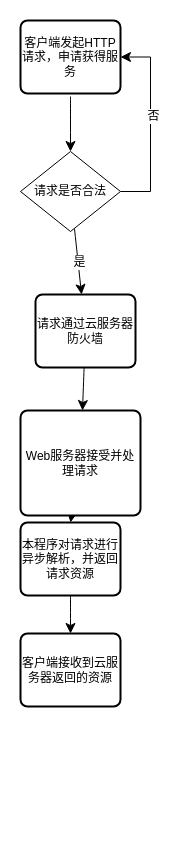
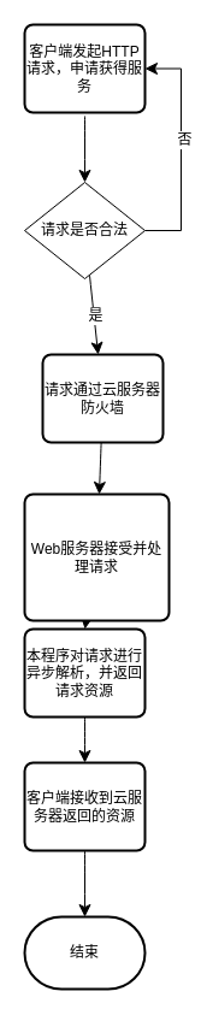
  <mxCell id="0" />
  <mxCell id="1" parent="0" />
  <mxCell id="2" style="edgeStyle=none;curved=1;rounded=0;orthogonalLoop=1;jettySize=auto;html=1;fontSize=12;startSize=8;endSize=8;" edge="1" parent="1" target="7"><mxGeometry relative="1" as="geometry"><mxPoint x="70" y="96" as="sourcePoint" /></mxGeometry></mxCell>
  <mxCell id="3" style="edgeStyle=orthogonalEdgeStyle;rounded=0;orthogonalLoop=1;jettySize=auto;html=1;entryX=1;entryY=0.5;entryDx=0;entryDy=0;fontSize=12;startSize=8;endSize=8;" edge="1" parent="1" source="7" target="12"><mxGeometry relative="1" as="geometry"><mxPoint x="130" y="56" as="targetPoint" /><Array as="points"><mxPoint x="150" y="191" /><mxPoint x="150" y="57" /></Array></mxGeometry></mxCell>
  <mxCell id="4" value="否" style="edgeLabel;html=1;align=center;verticalAlign=middle;resizable=0;points=[];fontSize=12;" vertex="1" connectable="0" parent="3"><mxGeometry x="0.085" y="-2" relative="1" as="geometry"><mxPoint as="offset" /></mxGeometry></mxCell>
  <mxCell id="5" style="edgeStyle=none;curved=1;rounded=0;orthogonalLoop=1;jettySize=auto;html=1;fontSize=12;startSize=8;endSize=8;" edge="1" parent="1" source="7" target="9"><mxGeometry relative="1" as="geometry" /></mxCell>
  <mxCell id="6" value="是" style="edgeLabel;html=1;align=center;verticalAlign=middle;resizable=0;points=[];fontSize=12;" vertex="1" connectable="0" parent="5"><mxGeometry x="0.023" y="1" relative="1" as="geometry"><mxPoint as="offset" /></mxGeometry></mxCell>
  <mxCell id="7" value="请求是否合法" style="rhombus;whiteSpace=wrap;html=1;" vertex="1" parent="1"><mxGeometry x="20" y="151" width="100" height="80" as="geometry" /></mxCell>
  <mxCell id="8" style="edgeStyle=none;curved=1;rounded=0;orthogonalLoop=1;jettySize=auto;html=1;fontSize=12;startSize=8;endSize=8;" edge="1" parent="1" source="9" target="11"><mxGeometry relative="1" as="geometry" /></mxCell>
  <mxCell id="9" value="请求通过云服务器防火墙" style="rounded=1;whiteSpace=wrap;html=1;absoluteArcSize=1;arcSize=14;strokeWidth=2;" vertex="1" parent="1"><mxGeometry x="35" y="294" width="100" height="73" as="geometry" /></mxCell>
  <mxCell id="10" style="edgeStyle=none;curved=1;rounded=0;orthogonalLoop=1;jettySize=auto;html=1;entryX=0.5;entryY=0;entryDx=0;entryDy=0;fontSize=12;startSize=8;endSize=8;" edge="1" parent="1" source="11" target="14"><mxGeometry relative="1" as="geometry" /></mxCell>
  <mxCell id="11" value="Web服务器接受并处理请求" style="rounded=1;whiteSpace=wrap;html=1;absoluteArcSize=1;arcSize=14;strokeWidth=2;" vertex="1" parent="1"><mxGeometry x="20" y="410" width="120" height="105" as="geometry" /></mxCell>
  <mxCell id="12" value="客户端发起HTTP请求，申请获得服务" style="rounded=1;whiteSpace=wrap;html=1;absoluteArcSize=1;arcSize=14;strokeWidth=2;" vertex="1" parent="1"><mxGeometry x="20" y="20" width="100" height="73" as="geometry" /></mxCell>
  <mxCell id="13" style="edgeStyle=none;curved=1;rounded=0;orthogonalLoop=1;jettySize=auto;html=1;entryX=0.5;entryY=0;entryDx=0;entryDy=0;fontSize=12;startSize=8;endSize=8;" edge="1" parent="1" source="14" target="16"><mxGeometry relative="1" as="geometry" /></mxCell>
  <mxCell id="14" value="本程序对请求进行异步解析，并返回请求资源" style="rounded=1;whiteSpace=wrap;html=1;absoluteArcSize=1;arcSize=14;strokeWidth=2;" vertex="1" parent="1"><mxGeometry x="20" y="522" width="100" height="73" as="geometry" /></mxCell>
+ <mxCell id="15" value="结束" style="strokeWidth=2;html=1;shape=mxgraph.flowchart.terminator;whiteSpace=wrap;" vertex="1" parent="1"><mxGeometry x="20" y="761" width="100" height="60" as="geometry" /></mxCell>
  <mxCell id="16" value="客户端接收到云服务器返回的资源" style="rounded=1;whiteSpace=wrap;html=1;absoluteArcSize=1;arcSize=14;strokeWidth=2;" vertex="1" parent="1"><mxGeometry x="20" y="633" width="100" height="73" as="geometry" /></mxCell>
+ <mxCell id="17" style="edgeStyle=none;curved=1;rounded=0;orthogonalLoop=1;jettySize=auto;html=1;entryX=0.5;entryY=0;entryDx=0;entryDy=0;entryPerimeter=0;fontSize=12;startSize=8;endSize=8;" edge="1" parent="1" source="16" target="15"><mxGeometry relative="1" as="geometry" /></mxCell>
